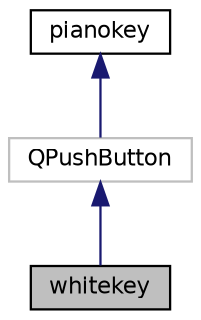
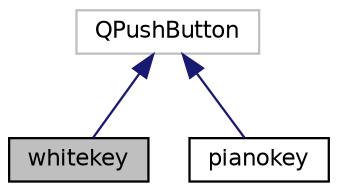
  digraph {
    node [color=black fillcolor=white fontname=Helvetica fontsize=10 shape=record style=filled]
    edge [color=midnightblue dir=back fontname=Helvetica fontsize=10 labelfontname=Helvetica labelfontsize=10 style=solid]
    n1 [fillcolor=grey75 fontcolor=black height=0.2 label=whitekey width=0.4]
    n2 [height=0.2 label=pianokey width=0.4]
    n3 [color=grey75 height=0.2 label=QPushButton width=0.4]
    n3 -> n1
-   n2 -> n3
+   n3 -> n2
  }
